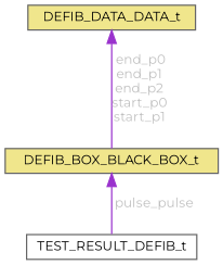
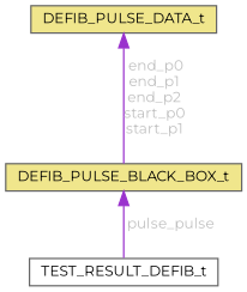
  digraph {
    fontname=Montserrat
    node [color=gray40 fillcolor=khaki fontname=Montserrat fontsize=10 shape=box style=filled]
    edge [color=darkorchid3 dir=back fontcolor=grey fontname=Montserrat fontsize=10 labelfontname=Helvetica labelfontsize=10 style=solid]
    n1 [fillcolor=white fontcolor=black height=0.2 label=TEST_RESULT_DEFIB_t width=0.4]
-   n2 [height=0.2 label=DEFIB_BOX_BLACK_BOX_t width=0.4]
-   n3 [height=0.2 label=DEFIB_DATA_DATA_t width=0.4]
+   n2 [height=0.2 label=DEFIB_PULSE_BLACK_BOX_t width=0.4]
+   n3 [height=0.2 label=DEFIB_PULSE_DATA_t width=0.4]
    n2 -> n1 [label=" pulse_pulse"]
    n3 -> n2 [label=" end_p0\nend_p1\nend_p2\nstart_p0\nstart_p1"]
  }
